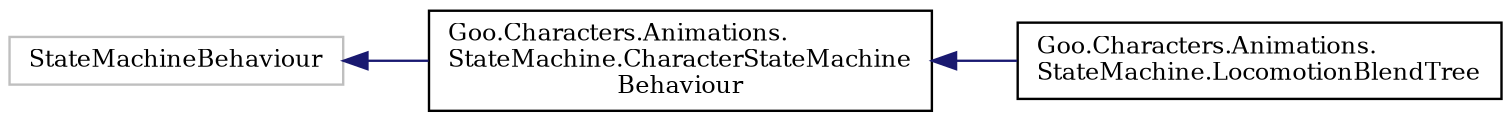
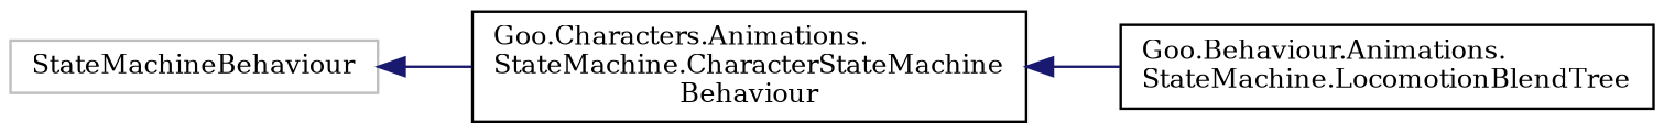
  digraph {
    rankdir=LR
    fontname="DejaVu Serif"
    node [color=black fillcolor=white fontname="DejaVu Serif" fontsize=10 shape=record style=filled]
    edge [color=midnightblue dir=back fontname="DejaVu Serif" fontsize=10 labelfontname=Calibrii labelfontsize=10 style=solid]
    n1 [color=grey75 height=0.2 label=StateMachineBehaviour width=0.4]
    n2 [height=0.2 label="Goo.Characters.Animations.\lStateMachine.CharacterStateMachine\lBehaviour" width=0.4]
-   n3 [height=0.2 label="Goo.Characters.Animations.\lStateMachine.LocomotionBlendTree" width=0.4]
+   n3 [height=0.2 label="Goo.Behaviour.Animations.\lStateMachine.LocomotionBlendTree" width=0.4]
    n1 -> n2
    n2 -> n3
  }
